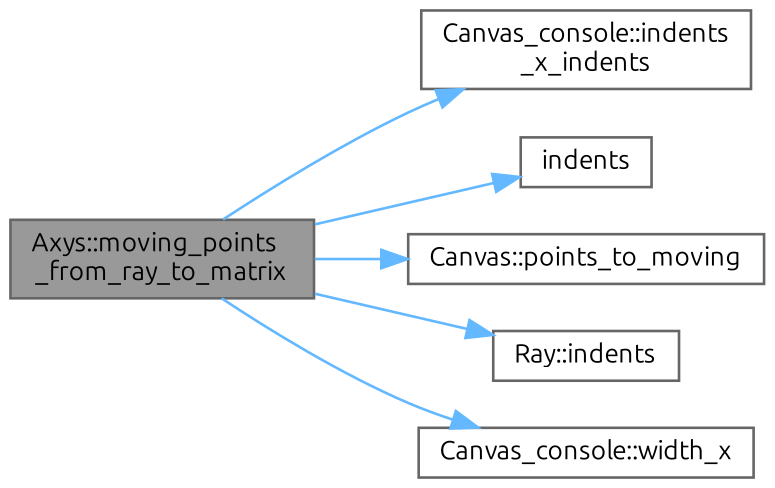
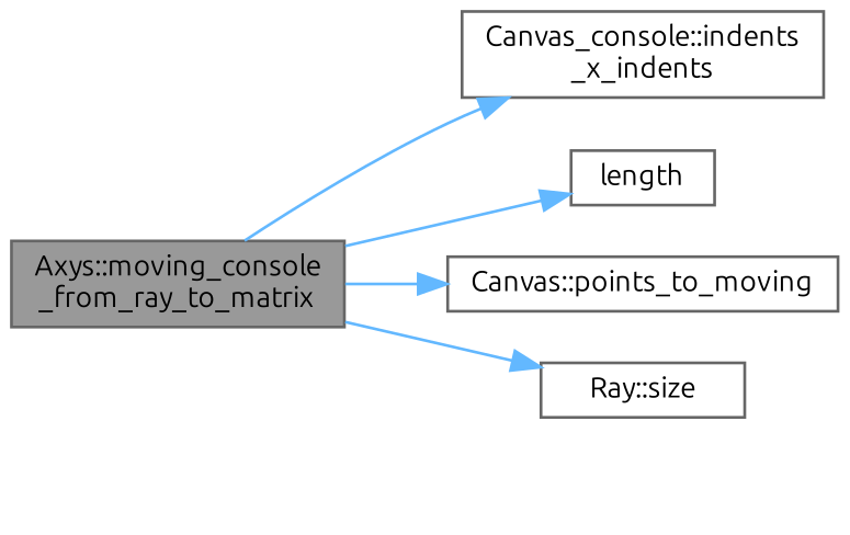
  digraph {
    fontname=Ubuntu
    rankdir=LR
    node [color=grey40 fillcolor=white fontname=Ubuntu fontsize=10 shape=box style=filled]
    edge [color=steelblue1 fontname=Ubuntu fontsize=10 labelfontname=Helvetica labelfontsize=10 style=solid]
-   n1 [color=gray40 fillcolor=grey60 fontcolor=black height=0.2 label="Axys::moving_points\l_from_ray_to_matrix" width=0.4]
+   n1 [color=gray40 fillcolor=grey60 fontcolor=black height=0.2 label="Axys::moving_console\l_from_ray_to_matrix" width=0.4]
    n2 [height=0.2 label="Canvas_console::indents\l_x_indents" width=0.4]
-   n3 [height=0.2 label=indents width=0.4]
+   n3 [height=0.2 label=length width=0.4]
    n4 [height=0.2 label="Canvas::points_to_moving" width=0.4]
-   n5 [height=0.2 label="Ray::indents" width=0.4]
-   n6 [height=0.2 label="Canvas_console::width_x" width=0.4]
+   n5 [height=0.2 label="Ray::size" width=0.4]
    n1 -> n2
    n1 -> n3
    n1 -> n4
    n1 -> n5
-   n1 -> n6
  }
